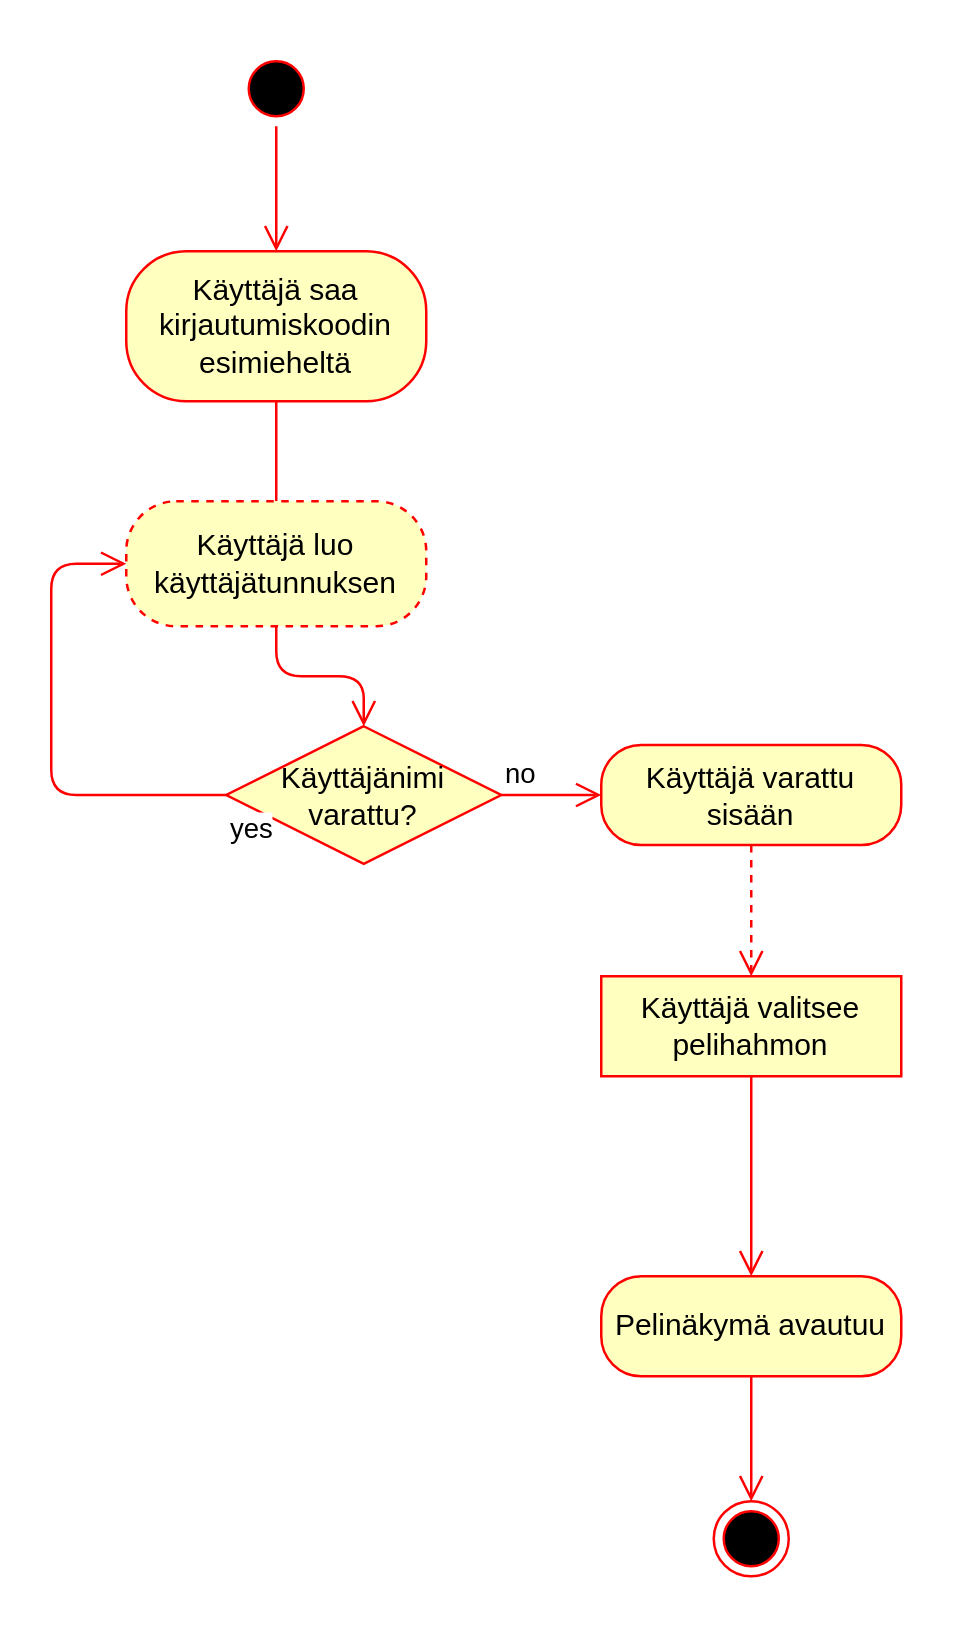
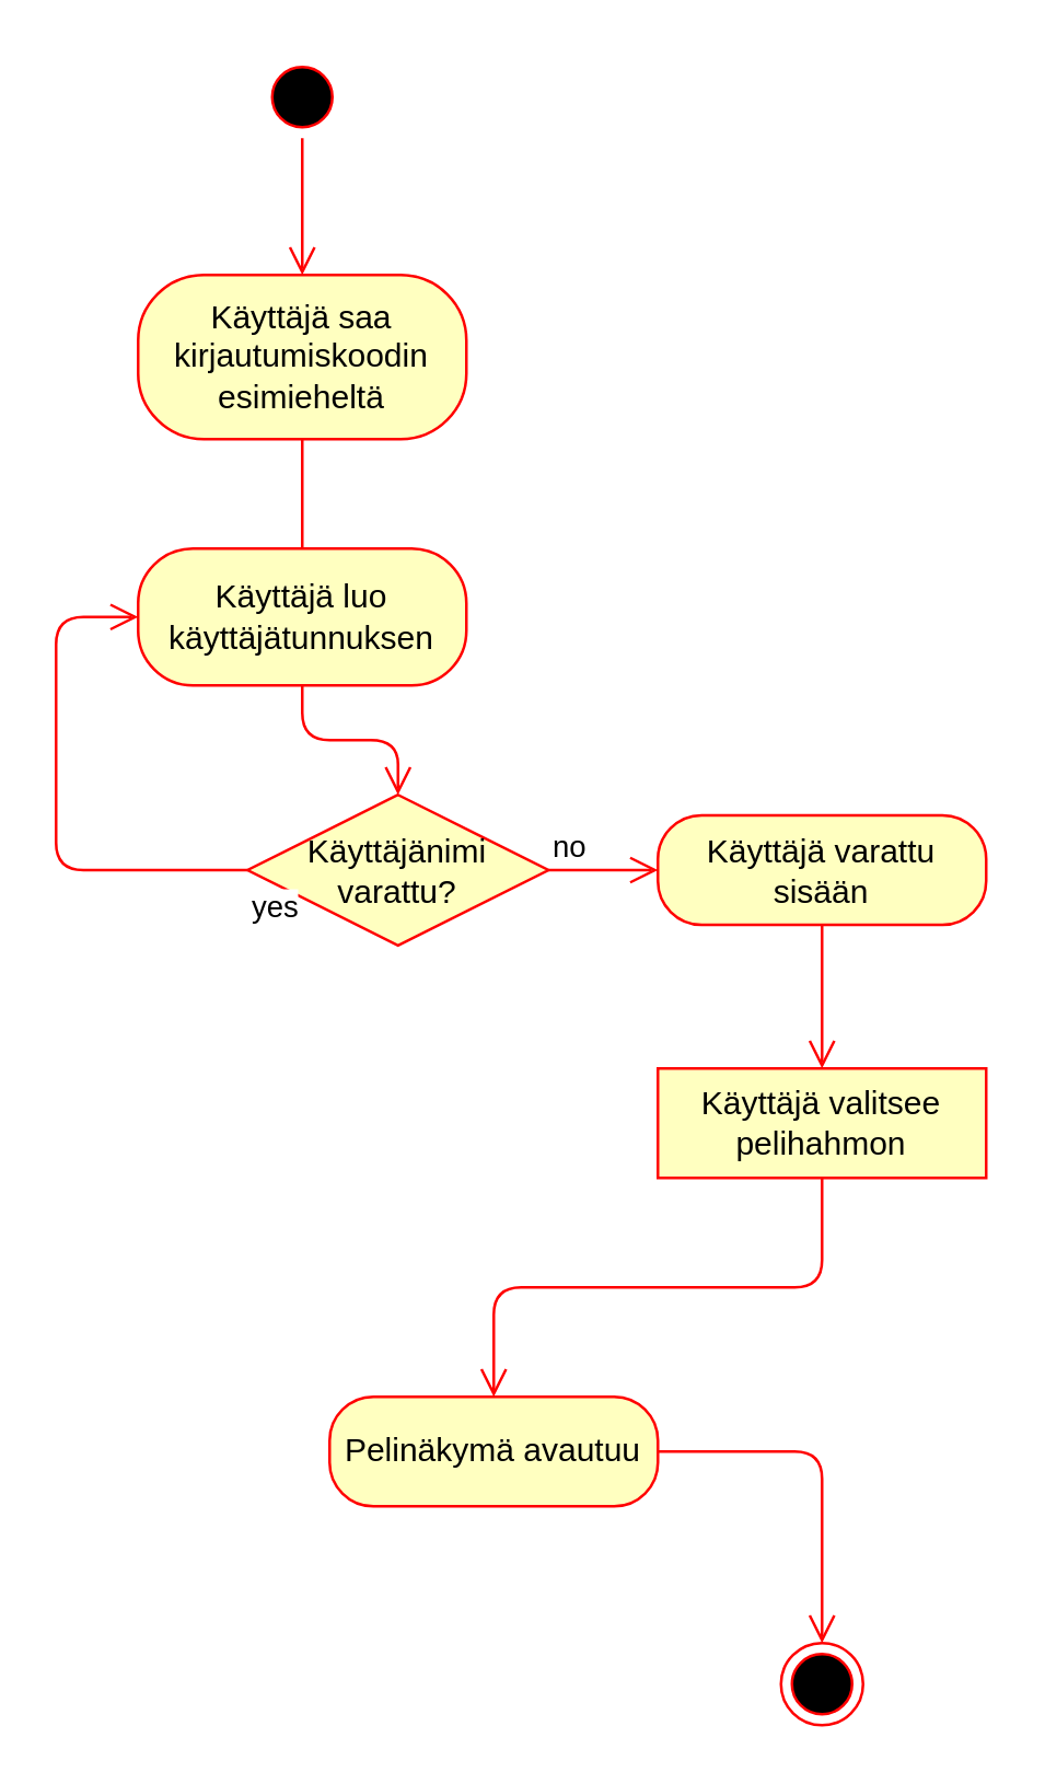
  <mxCell id="0" />
  <mxCell id="1" parent="0" />
  <mxCell id="2" value="" style="edgeStyle=orthogonalEdgeStyle;html=1;verticalAlign=bottom;endArrow=open;endSize=8;strokeColor=#ff0000;" edge="1" parent="1"><mxGeometry relative="1" as="geometry"><mxPoint x="110" y="130" as="targetPoint" /><mxPoint x="110" y="130" as="sourcePoint" /></mxGeometry></mxCell>
  <mxCell id="3" value="" style="ellipse;html=1;shape=startState;fillColor=#000000;strokeColor=#ff0000;" vertex="1" parent="1"><mxGeometry x="95" y="20" width="30" height="30" as="geometry" /></mxCell>
  <mxCell id="4" value="" style="edgeStyle=orthogonalEdgeStyle;html=1;verticalAlign=bottom;endArrow=open;endSize=8;strokeColor=#ff0000;entryX=0.5;entryY=0;entryDx=0;entryDy=0;" edge="1" source="3" parent="1" target="5"><mxGeometry relative="1" as="geometry"><mxPoint x="110" y="130" as="targetPoint" /></mxGeometry></mxCell>
  <mxCell id="5" value="Käyttäjä saa kirjautumiskoodin esimieheltä" style="rounded=1;whiteSpace=wrap;html=1;arcSize=40;fontColor=#000000;fillColor=#ffffc0;strokeColor=#ff0000;" vertex="1" parent="1"><mxGeometry x="50" y="100" width="120" height="60" as="geometry" /></mxCell>
  <mxCell id="6" value="" style="edgeStyle=orthogonalEdgeStyle;html=1;verticalAlign=bottom;endArrow=none;endSize=8;strokeColor=#ff0000;entryX=0.5;entryY=0;entryDx=0;entryDy=0;" edge="1" source="5" parent="1" target="7"><mxGeometry relative="1" as="geometry"><mxPoint x="110" y="240" as="targetPoint" /></mxGeometry></mxCell>
- <mxCell id="7" value="Käyttäjä luo käyttäjätunnuksen" style="rounded=1;whiteSpace=wrap;html=1;arcSize=40;fontColor=#000000;fillColor=#ffffc0;strokeColor=#ff0000;dashed=1;" vertex="1" parent="1"><mxGeometry x="50" y="200" width="120" height="50" as="geometry" /></mxCell>
+ <mxCell id="7" value="Käyttäjä luo käyttäjätunnuksen" style="rounded=1;whiteSpace=wrap;html=1;arcSize=40;fontColor=#000000;fillColor=#ffffc0;strokeColor=#ff0000;" vertex="1" parent="1"><mxGeometry x="50" y="200" width="120" height="50" as="geometry" /></mxCell>
  <mxCell id="8" value="" style="edgeStyle=orthogonalEdgeStyle;html=1;verticalAlign=bottom;endArrow=open;endSize=8;strokeColor=#ff0000;entryX=0.5;entryY=0;entryDx=0;entryDy=0;" edge="1" source="7" parent="1" target="9"><mxGeometry relative="1" as="geometry"><mxPoint x="110" y="360" as="targetPoint" /></mxGeometry></mxCell>
  <mxCell id="9" value="Käyttäjänimi varattu?" style="rhombus;whiteSpace=wrap;html=1;fillColor=#ffffc0;strokeColor=#ff0000;" vertex="1" parent="1"><mxGeometry x="90" y="290" width="110" height="55" as="geometry" /></mxCell>
  <mxCell id="10" value="no" style="edgeStyle=orthogonalEdgeStyle;html=1;align=left;verticalAlign=bottom;endArrow=open;endSize=8;strokeColor=#ff0000;entryX=0;entryY=0.5;entryDx=0;entryDy=0;" edge="1" source="9" parent="1" target="12"><mxGeometry x="-1" relative="1" as="geometry"><mxPoint x="270" y="405" as="targetPoint" /></mxGeometry></mxCell>
  <mxCell id="11" value="yes" style="edgeStyle=orthogonalEdgeStyle;html=1;align=left;verticalAlign=top;endArrow=open;endSize=8;strokeColor=#ff0000;entryX=0;entryY=0.5;entryDx=0;entryDy=0;exitX=0;exitY=0.5;exitDx=0;exitDy=0;" edge="1" source="9" parent="1" target="7"><mxGeometry x="-1" relative="1" as="geometry"><mxPoint x="130" y="485" as="targetPoint" /><Array as="points"><mxPoint x="20" y="318" /><mxPoint x="20" y="225" /></Array></mxGeometry></mxCell>
  <mxCell id="12" value="Käyttäjä varattu sisään" style="rounded=1;whiteSpace=wrap;html=1;arcSize=40;fontColor=#000000;fillColor=#ffffc0;strokeColor=#ff0000;" vertex="1" parent="1"><mxGeometry x="240" y="297.5" width="120" height="40" as="geometry" /></mxCell>
- <mxCell id="13" value="" style="edgeStyle=orthogonalEdgeStyle;html=1;verticalAlign=bottom;endArrow=open;endSize=8;strokeColor=#ff0000;entryX=0.5;entryY=0;entryDx=0;entryDy=0;dashed=1;" edge="1" source="12" parent="1" target="14"><mxGeometry relative="1" as="geometry"><mxPoint x="300" y="410" as="targetPoint" /></mxGeometry></mxCell>
+ <mxCell id="13" value="" style="edgeStyle=orthogonalEdgeStyle;html=1;verticalAlign=bottom;endArrow=open;endSize=8;strokeColor=#ff0000;entryX=0.5;entryY=0;entryDx=0;entryDy=0;" edge="1" source="12" parent="1" target="14"><mxGeometry relative="1" as="geometry"><mxPoint x="300" y="410" as="targetPoint" /></mxGeometry></mxCell>
  <mxCell id="14" value="Käyttäjä valitsee pelihahmon" style="whiteSpace=wrap;html=1;arcSize=40;fontColor=#000000;fillColor=#ffffc0;strokeColor=#ff0000;rounded=0;" vertex="1" parent="1"><mxGeometry x="240" y="390" width="120" height="40" as="geometry" /></mxCell>
  <mxCell id="15" value="" style="edgeStyle=orthogonalEdgeStyle;html=1;verticalAlign=bottom;endArrow=open;endSize=8;strokeColor=#ff0000;entryX=0.5;entryY=0;entryDx=0;entryDy=0;" edge="1" source="14" parent="1" target="16"><mxGeometry relative="1" as="geometry"><mxPoint x="300" y="490" as="targetPoint" /></mxGeometry></mxCell>
- <mxCell id="16" value="Pelinäkymä avautuu" style="rounded=1;whiteSpace=wrap;html=1;arcSize=40;fontColor=#000000;fillColor=#ffffc0;strokeColor=#ff0000;" vertex="1" parent="1"><mxGeometry x="240" y="510" width="120" height="40" as="geometry" /></mxCell>
+ <mxCell id="16" value="Pelinäkymä avautuu" style="rounded=1;whiteSpace=wrap;html=1;arcSize=40;fontColor=#000000;fillColor=#ffffc0;strokeColor=#ff0000;" vertex="1" parent="1"><mxGeometry x="120" y="510" width="120" height="40" as="geometry" /></mxCell>
  <mxCell id="17" value="" style="edgeStyle=orthogonalEdgeStyle;html=1;verticalAlign=bottom;endArrow=open;endSize=8;strokeColor=#ff0000;entryX=0.5;entryY=0;entryDx=0;entryDy=0;" edge="1" source="16" parent="1" target="18"><mxGeometry relative="1" as="geometry"><mxPoint x="300" y="610" as="targetPoint" /></mxGeometry></mxCell>
  <mxCell id="18" value="" style="ellipse;html=1;shape=endState;fillColor=#000000;strokeColor=#ff0000;" vertex="1" parent="1"><mxGeometry x="285" y="600" width="30" height="30" as="geometry" /></mxCell>
